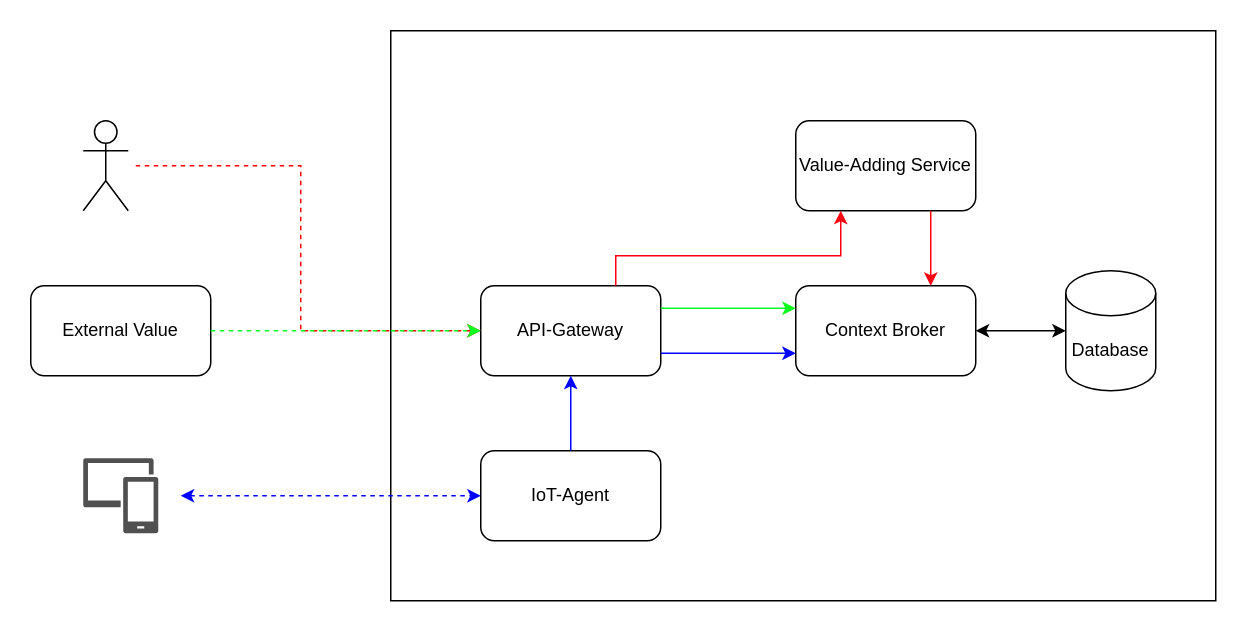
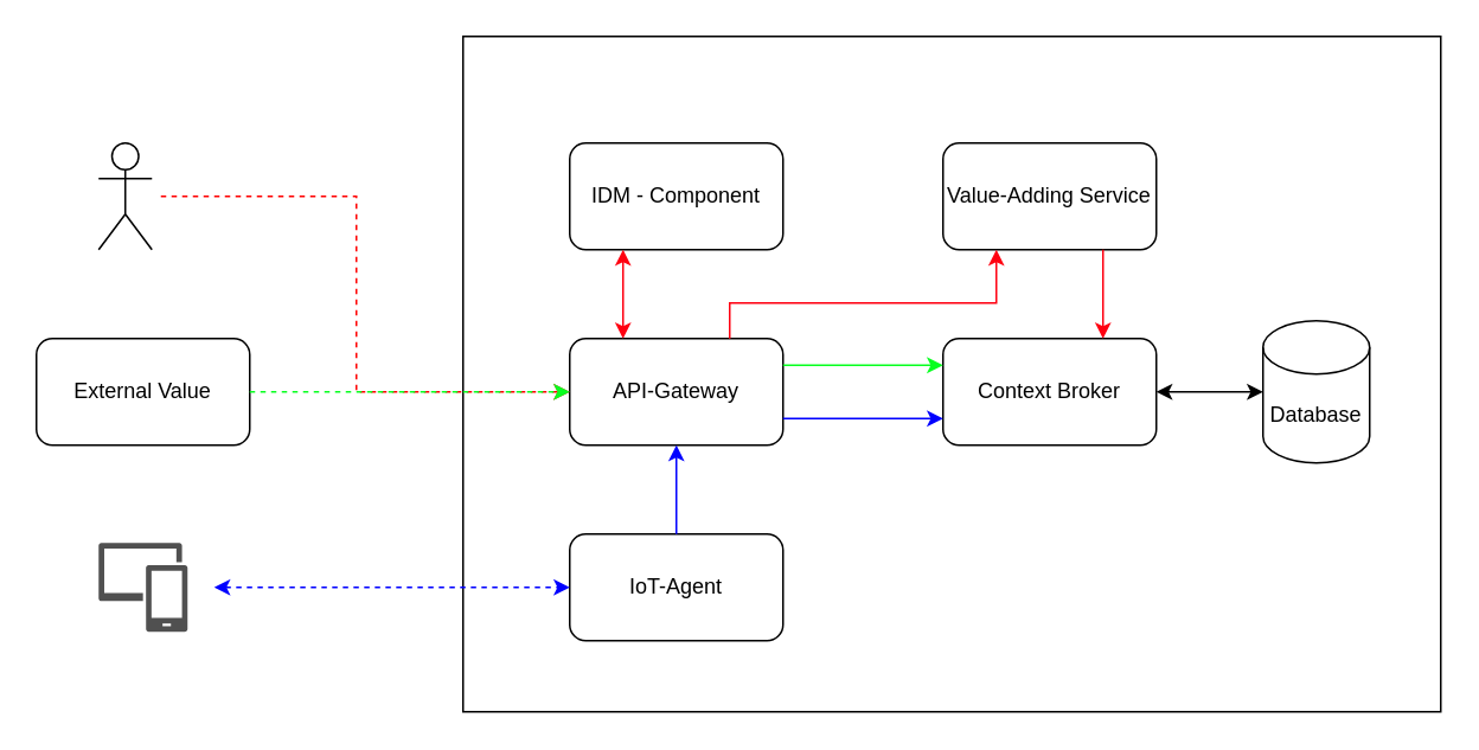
  <mxCell id="0" />
  <mxCell id="1" parent="0" />
  <mxCell id="2" value="" style="rounded=0;whiteSpace=wrap;html=1;fillColor=none;" parent="1" vertex="1"><mxGeometry x="260" y="20" width="550" height="380" as="geometry" /></mxCell>
  <mxCell id="3" value="Context Broker" style="rounded=1;whiteSpace=wrap;html=1;" parent="1" vertex="1"><mxGeometry x="530" y="190" width="120" height="60" as="geometry" /></mxCell>
+ <mxCell id="4" value="IDM - Component" style="rounded=1;whiteSpace=wrap;html=1;" parent="1" vertex="1"><mxGeometry x="320" y="80" width="120" height="60" as="geometry" /></mxCell>
  <mxCell id="5" value="Database" style="shape=cylinder3;whiteSpace=wrap;html=1;boundedLbl=1;backgroundOutline=1;size=15;" parent="1" vertex="1"><mxGeometry x="710" y="180" width="60" height="80" as="geometry" /></mxCell>
  <mxCell id="6" value="" style="endArrow=classic;startArrow=classic;html=1;rounded=0;exitX=1;exitY=0.5;exitDx=0;exitDy=0;" parent="1" source="3" edge="1"><mxGeometry width="50" height="50" relative="1" as="geometry"><mxPoint x="670" y="330" as="sourcePoint" /><mxPoint x="710" y="220" as="targetPoint" /></mxGeometry></mxCell>
  <mxCell id="7" value="IoT-Agent" style="rounded=1;whiteSpace=wrap;html=1;" parent="1" vertex="1"><mxGeometry x="320" y="300" width="120" height="60" as="geometry" /></mxCell>
  <mxCell id="8" value="Value-Adding Service" style="rounded=1;whiteSpace=wrap;html=1;" parent="1" vertex="1"><mxGeometry x="530" y="80" width="120" height="60" as="geometry" /></mxCell>
  <mxCell id="9" style="edgeStyle=orthogonalEdgeStyle;rounded=0;orthogonalLoop=1;jettySize=auto;html=1;exitX=0.5;exitY=0.5;exitDx=0;exitDy=0;exitPerimeter=0;" parent="1" edge="1"><mxGeometry relative="1" as="geometry"><mxPoint x="80" y="90" as="targetPoint" /><mxPoint x="80" y="90" as="sourcePoint" /></mxGeometry></mxCell>
  <mxCell id="10" value="" style="sketch=0;pointerEvents=1;shadow=0;dashed=0;html=1;strokeColor=none;labelPosition=center;verticalLabelPosition=bottom;verticalAlign=top;align=center;fillColor=#505050;shape=mxgraph.mscae.intune.device_group" parent="1" vertex="1"><mxGeometry x="55" y="305" width="50" height="50" as="geometry" /></mxCell>
  <mxCell id="11" value="External Value" style="rounded=1;whiteSpace=wrap;html=1;" parent="1" vertex="1"><mxGeometry x="20" y="190" width="120" height="60" as="geometry" /></mxCell>
  <mxCell id="12" value="" style="shape=umlActor;verticalLabelPosition=bottom;verticalAlign=top;html=1;outlineConnect=0;" parent="1" vertex="1"><mxGeometry x="55" y="80" width="30" height="60" as="geometry" /></mxCell>
  <mxCell id="13" value="API-Gateway" style="rounded=1;whiteSpace=wrap;html=1;" vertex="1" parent="1"><mxGeometry x="320" y="190" width="120" height="60" as="geometry" /></mxCell>
  <mxCell id="14" value="" style="endArrow=classic;html=1;rounded=0;entryX=0;entryY=0.5;entryDx=0;entryDy=0;dashed=1;strokeColor=#FF0000;" edge="1" parent="1" target="13"><mxGeometry width="50" height="50" relative="1" as="geometry"><mxPoint x="90" y="110" as="sourcePoint" /><mxPoint x="160" y="10" as="targetPoint" /><Array as="points"><mxPoint x="200" y="110" /><mxPoint x="200" y="220" /></Array></mxGeometry></mxCell>
  <mxCell id="15" value="" style="endArrow=classic;html=1;rounded=0;exitX=1;exitY=0.5;exitDx=0;exitDy=0;entryX=0;entryY=0.5;entryDx=0;entryDy=0;dashed=1;strokeColor=#08FF20;" edge="1" parent="1" source="11" target="13"><mxGeometry width="50" height="50" relative="1" as="geometry"><mxPoint x="170" y="290" as="sourcePoint" /><mxPoint x="220" y="240" as="targetPoint" /></mxGeometry></mxCell>
  <mxCell id="16" value="" style="endArrow=classic;html=1;rounded=0;entryX=0;entryY=0.5;entryDx=0;entryDy=0;startArrow=classic;startFill=1;dashed=1;strokeColor=#0000FF;" edge="1" parent="1" target="7"><mxGeometry width="50" height="50" relative="1" as="geometry"><mxPoint x="120" y="330" as="sourcePoint" /><mxPoint x="230" y="370" as="targetPoint" /></mxGeometry></mxCell>
  <mxCell id="17" value="" style="endArrow=classic;html=1;rounded=0;entryX=0.5;entryY=1;entryDx=0;entryDy=0;strokeColor=#0000FF;" edge="1" parent="1" source="7" target="13"><mxGeometry width="50" height="50" relative="1" as="geometry"><mxPoint x="230" y="500" as="sourcePoint" /><mxPoint x="280" y="450" as="targetPoint" /></mxGeometry></mxCell>
  <mxCell id="18" value="" style="endArrow=classic;html=1;rounded=0;exitX=1;exitY=0.25;exitDx=0;exitDy=0;strokeColor=#08FF20;entryX=0;entryY=0.25;entryDx=0;entryDy=0;entryPerimeter=0;" edge="1" parent="1" source="13" target="3"><mxGeometry width="50" height="50" relative="1" as="geometry"><mxPoint x="390" y="510" as="sourcePoint" /><mxPoint x="440" y="460" as="targetPoint" /></mxGeometry></mxCell>
+ <mxCell id="19" value="" style="endArrow=classic;startArrow=classic;html=1;rounded=0;entryX=0.25;entryY=1;entryDx=0;entryDy=0;exitX=0.25;exitY=0;exitDx=0;exitDy=0;strokeColor=#FF0011;" edge="1" parent="1" source="13" target="4"><mxGeometry width="50" height="50" relative="1" as="geometry"><mxPoint x="200" y="60" as="sourcePoint" /><mxPoint x="250" y="10" as="targetPoint" /></mxGeometry></mxCell>
  <mxCell id="20" value="" style="endArrow=classic;html=1;rounded=0;exitX=0.75;exitY=0;exitDx=0;exitDy=0;entryX=0.25;entryY=1;entryDx=0;entryDy=0;strokeColor=#FF0011;" edge="1" parent="1" source="13" target="8"><mxGeometry width="50" height="50" relative="1" as="geometry"><mxPoint x="460" y="190" as="sourcePoint" /><mxPoint x="510" y="140" as="targetPoint" /><Array as="points"><mxPoint x="410" y="170" /><mxPoint x="560" y="170" /></Array></mxGeometry></mxCell>
  <mxCell id="21" value="" style="endArrow=classic;html=1;rounded=0;exitX=0.75;exitY=1;exitDx=0;exitDy=0;entryX=0.75;entryY=0;entryDx=0;entryDy=0;strokeColor=#FF0011;" edge="1" parent="1" source="8" target="3"><mxGeometry width="50" height="50" relative="1" as="geometry"><mxPoint x="520" y="330" as="sourcePoint" /><mxPoint x="570" y="280" as="targetPoint" /></mxGeometry></mxCell>
  <mxCell id="22" value="" style="endArrow=classic;html=1;rounded=0;strokeColor=#0000FF;exitX=1;exitY=0.75;exitDx=0;exitDy=0;entryX=0;entryY=0.75;entryDx=0;entryDy=0;" edge="1" parent="1" source="13" target="3"><mxGeometry width="50" height="50" relative="1" as="geometry"><mxPoint x="500" y="320" as="sourcePoint" /><mxPoint x="550" y="270" as="targetPoint" /></mxGeometry></mxCell>
